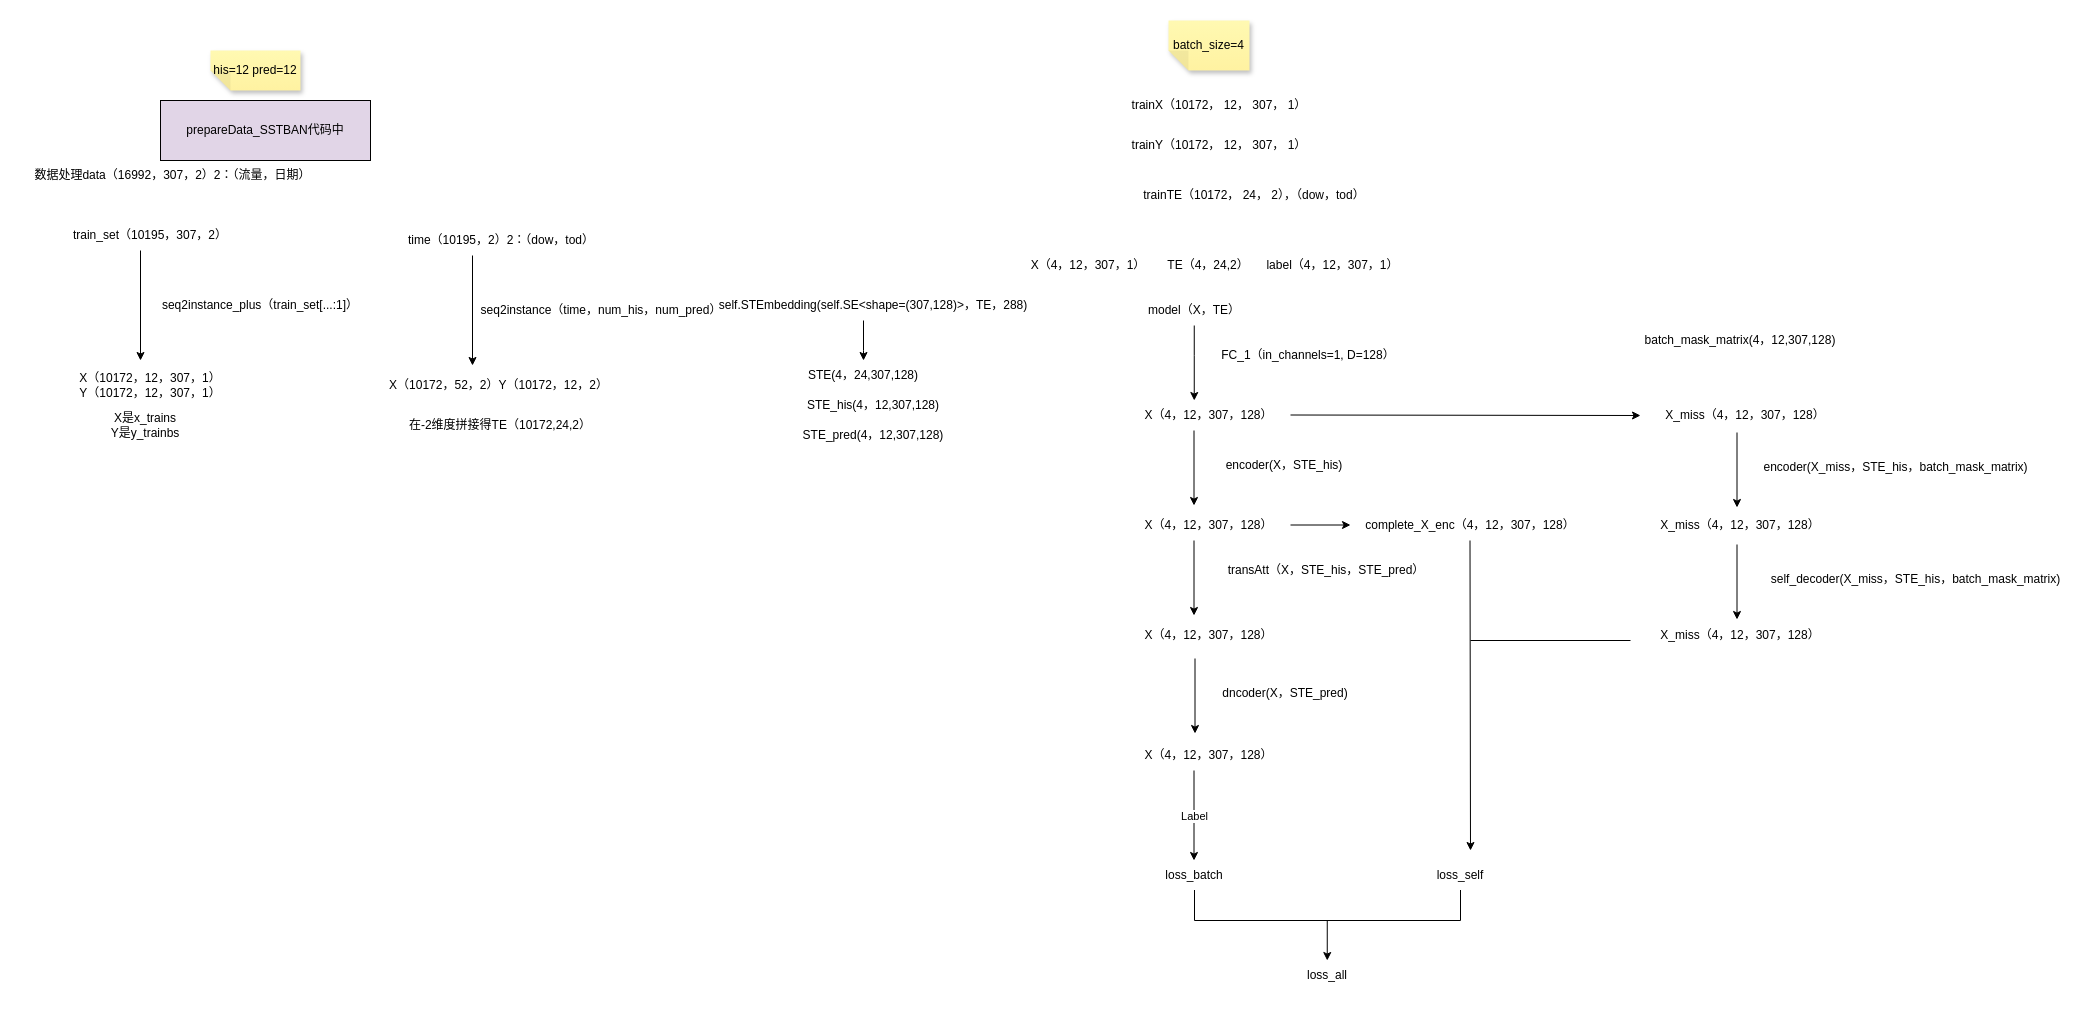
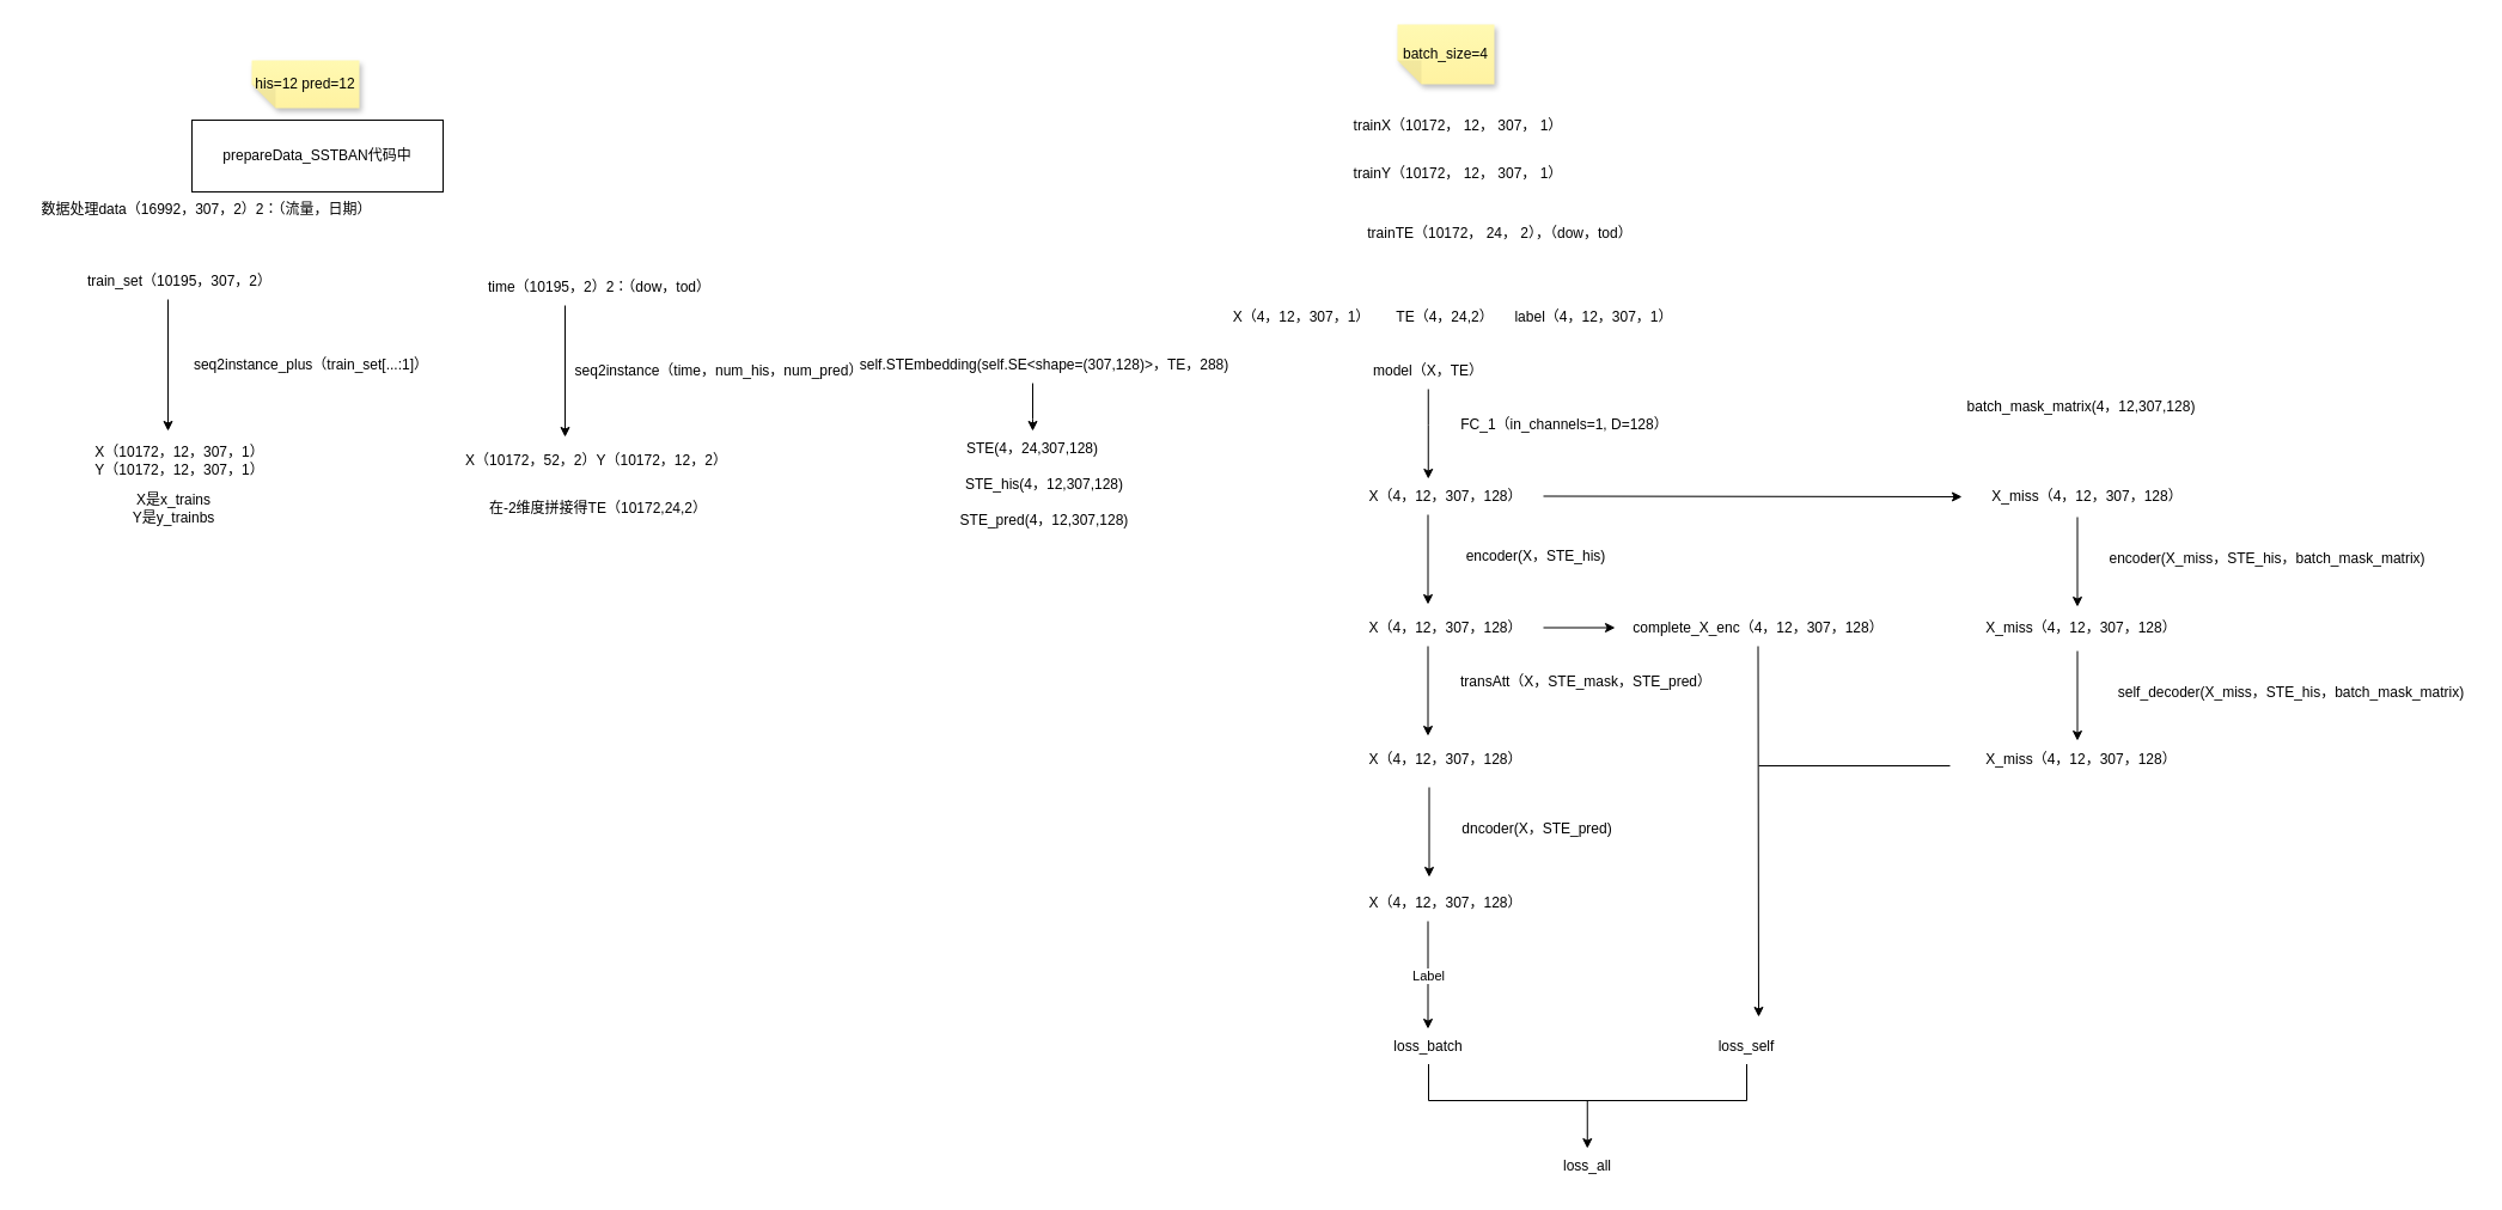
  <mxCell id="0" />
  <mxCell id="1" parent="0" />
  <mxCell id="2" value="his=12 pred=12" style="shape=note;whiteSpace=wrap;html=1;backgroundOutline=1;fontColor=#000000;darkOpacity=0.05;fillColor=#FFF9B2;strokeColor=none;fillStyle=solid;direction=west;gradientDirection=north;gradientColor=#FFF2A1;shadow=1;size=20;pointerEvents=1;" parent="1" vertex="1"><mxGeometry x="210" y="50" width="90" height="40" as="geometry" /></mxCell>
  <mxCell id="3" value="trainX（10172， 12， 307， 1）" style="text;strokeColor=none;align=center;fillColor=none;html=1;verticalAlign=middle;whiteSpace=wrap;rounded=0;" parent="1" vertex="1"><mxGeometry x="1114" y="90" width="210" height="30" as="geometry" /></mxCell>
  <mxCell id="4" value="trainY（10172， 12， 307， 1）" style="text;strokeColor=none;align=center;fillColor=none;html=1;verticalAlign=middle;whiteSpace=wrap;rounded=0;" parent="1" vertex="1"><mxGeometry x="1114" y="130" width="210" height="30" as="geometry" /></mxCell>
  <mxCell id="5" value="trainTE（10172， 24， 2），（dow，tod）" style="text;strokeColor=none;align=center;fillColor=none;html=1;verticalAlign=middle;whiteSpace=wrap;rounded=0;" parent="1" vertex="1"><mxGeometry x="1114" y="180" width="280" height="30" as="geometry" /></mxCell>
  <mxCell id="6" value="数据处理data（16992，307，2）2：（流量，日期）" style="text;strokeColor=none;align=center;fillColor=none;html=1;verticalAlign=middle;whiteSpace=wrap;rounded=0;" parent="1" vertex="1"><mxGeometry x="20" y="160" width="305" height="30" as="geometry" /></mxCell>
  <mxCell id="7" value="train_set（10195，307，2）" style="text;strokeColor=none;align=center;fillColor=none;html=1;verticalAlign=middle;whiteSpace=wrap;rounded=0;" parent="1" vertex="1"><mxGeometry x="70" y="220" width="160" height="30" as="geometry" /></mxCell>
  <mxCell id="8" value="" style="endArrow=classic;html=1;rounded=0;" parent="1" edge="1"><mxGeometry width="50" height="50" relative="1" as="geometry"><mxPoint x="140" y="250" as="sourcePoint" /><mxPoint x="140" y="360" as="targetPoint" /></mxGeometry></mxCell>
  <mxCell id="9" value="seq2instance_plus（train_set[...:1]）" style="text;strokeColor=none;align=center;fillColor=none;html=1;verticalAlign=middle;whiteSpace=wrap;rounded=0;" parent="1" vertex="1"><mxGeometry x="140" y="290" width="240" height="30" as="geometry" /></mxCell>
  <mxCell id="10" value="X（10172，12，307，1）&lt;div&gt;Y（10172，12，307，1）&lt;/div&gt;" style="text;strokeColor=none;align=center;fillColor=none;html=1;verticalAlign=middle;whiteSpace=wrap;rounded=0;" parent="1" vertex="1"><mxGeometry x="50" y="370" width="200" height="30" as="geometry" /></mxCell>
  <mxCell id="11" value="time（10195，2）2：（dow，tod）" style="text;strokeColor=none;align=center;fillColor=none;html=1;verticalAlign=middle;whiteSpace=wrap;rounded=0;" parent="1" vertex="1"><mxGeometry x="402" y="225" width="198" height="30" as="geometry" /></mxCell>
  <mxCell id="12" value="" style="endArrow=classic;html=1;rounded=0;" parent="1" edge="1"><mxGeometry width="50" height="50" relative="1" as="geometry"><mxPoint x="472" y="255" as="sourcePoint" /><mxPoint x="472" y="365" as="targetPoint" /></mxGeometry></mxCell>
  <mxCell id="13" value="seq2instance（time，num_his，num_pred）" style="text;strokeColor=none;align=center;fillColor=none;html=1;verticalAlign=middle;whiteSpace=wrap;rounded=0;" parent="1" vertex="1"><mxGeometry x="472" y="295" width="258" height="30" as="geometry" /></mxCell>
  <mxCell id="14" value="X（10172，52，2）&lt;span style=&quot;background-color: initial;&quot;&gt;Y（10172，12，2）&lt;/span&gt;" style="text;strokeColor=none;align=center;fillColor=none;html=1;verticalAlign=middle;whiteSpace=wrap;rounded=0;" parent="1" vertex="1"><mxGeometry x="357" y="370" width="283" height="30" as="geometry" /></mxCell>
  <mxCell id="15" value="在-2维度拼接得TE（10172,24,2&lt;span style=&quot;background-color: initial;&quot;&gt;）&lt;/span&gt;" style="text;strokeColor=none;align=center;fillColor=none;html=1;verticalAlign=middle;whiteSpace=wrap;rounded=0;" parent="1" vertex="1"><mxGeometry x="400" y="410" width="200" height="30" as="geometry" /></mxCell>
  <mxCell id="16" value="X是x_trains&lt;div&gt;Y是y_trainbs&lt;/div&gt;" style="text;strokeColor=none;align=center;fillColor=none;html=1;verticalAlign=middle;whiteSpace=wrap;rounded=0;" parent="1" vertex="1"><mxGeometry x="90" y="410" width="110" height="30" as="geometry" /></mxCell>
  <mxCell id="17" value="X（4，12，307，1）" style="text;strokeColor=none;align=center;fillColor=none;html=1;verticalAlign=middle;whiteSpace=wrap;rounded=0;" parent="1" vertex="1"><mxGeometry x="1028" y="250" width="120" height="30" as="geometry" /></mxCell>
  <mxCell id="18" value="batch_size=4" style="shape=note;whiteSpace=wrap;html=1;backgroundOutline=1;fontColor=#000000;darkOpacity=0.05;fillColor=#FFF9B2;strokeColor=none;fillStyle=solid;direction=west;gradientDirection=north;gradientColor=#FFF2A1;shadow=1;size=20;pointerEvents=1;" parent="1" vertex="1"><mxGeometry x="1168" y="20" width="81" height="50" as="geometry" /></mxCell>
  <mxCell id="19" value="TE（4，24,2）" style="text;strokeColor=none;align=center;fillColor=none;html=1;verticalAlign=middle;whiteSpace=wrap;rounded=0;" parent="1" vertex="1"><mxGeometry x="1148" y="250" width="120" height="30" as="geometry" /></mxCell>
  <mxCell id="20" value="label（4，12，307，1）" style="text;strokeColor=none;align=center;fillColor=none;html=1;verticalAlign=middle;whiteSpace=wrap;rounded=0;" parent="1" vertex="1"><mxGeometry x="1258" y="250" width="149" height="30" as="geometry" /></mxCell>
  <mxCell id="21" value="" style="endArrow=classic;html=1;rounded=0;" parent="1" edge="1"><mxGeometry width="50" height="50" relative="1" as="geometry"><mxPoint x="1193.76" y="325" as="sourcePoint" /><mxPoint x="1193.76" y="400" as="targetPoint" /><Array as="points"><mxPoint x="1193.76" y="355" /></Array></mxGeometry></mxCell>
  <mxCell id="22" value="model（X，TE）" style="text;strokeColor=none;align=center;fillColor=none;html=1;verticalAlign=middle;whiteSpace=wrap;rounded=0;" parent="1" vertex="1"><mxGeometry x="1139" y="295" width="110" height="30" as="geometry" /></mxCell>
  <mxCell id="23" value="FC_1（in_channels=1, D=128）" style="text;strokeColor=none;align=center;fillColor=none;html=1;verticalAlign=middle;whiteSpace=wrap;rounded=0;" parent="1" vertex="1"><mxGeometry x="1208" y="340" width="200" height="30" as="geometry" /></mxCell>
  <mxCell id="24" value="X（4，12，307，128）" style="text;strokeColor=none;align=center;fillColor=none;html=1;verticalAlign=middle;whiteSpace=wrap;rounded=0;" parent="1" vertex="1"><mxGeometry x="1139" y="400" width="139" height="30" as="geometry" /></mxCell>
  <mxCell id="25" value="self.STEmbedding(self.SE&amp;lt;shape=(307,128)&amp;gt;，TE，288)" style="text;strokeColor=none;align=center;fillColor=none;html=1;verticalAlign=middle;whiteSpace=wrap;rounded=0;" parent="1" vertex="1"><mxGeometry x="703" y="290" width="340" height="30" as="geometry" /></mxCell>
  <mxCell id="26" value="" style="endArrow=classic;html=1;rounded=0;" parent="1" edge="1"><mxGeometry width="50" height="50" relative="1" as="geometry"><mxPoint x="863" y="320" as="sourcePoint" /><mxPoint x="863" y="360" as="targetPoint" /><Array as="points"><mxPoint x="863" y="350" /></Array></mxGeometry></mxCell>
  <mxCell id="27" value="STE(4，24,307,128)" style="text;strokeColor=none;align=center;fillColor=none;html=1;verticalAlign=middle;whiteSpace=wrap;rounded=0;" parent="1" vertex="1"><mxGeometry x="803" y="360" width="120" height="30" as="geometry" /></mxCell>
  <mxCell id="28" value="STE_his(4，12,307,128)" style="text;strokeColor=none;align=center;fillColor=none;html=1;verticalAlign=middle;whiteSpace=wrap;rounded=0;" parent="1" vertex="1"><mxGeometry x="793" y="390" width="160" height="30" as="geometry" /></mxCell>
  <mxCell id="29" value="STE_pred(4，12,307,128)" style="text;strokeColor=none;align=center;fillColor=none;html=1;verticalAlign=middle;whiteSpace=wrap;rounded=0;" parent="1" vertex="1"><mxGeometry x="793" y="420" width="160" height="30" as="geometry" /></mxCell>
  <mxCell id="30" value="batch_mask_matrix(4，12,307,128)" style="text;strokeColor=none;align=center;fillColor=none;html=1;verticalAlign=middle;whiteSpace=wrap;rounded=0;" parent="1" vertex="1"><mxGeometry x="1630" y="325" width="220" height="30" as="geometry" /></mxCell>
  <mxCell id="31" value="" style="endArrow=classic;html=1;rounded=0;" parent="1" edge="1"><mxGeometry width="50" height="50" relative="1" as="geometry"><mxPoint x="1290" y="414.5" as="sourcePoint" /><mxPoint x="1640" y="415" as="targetPoint" /></mxGeometry></mxCell>
  <mxCell id="32" value="X_miss（4，12，307，128）" style="text;strokeColor=none;align=center;fillColor=none;html=1;verticalAlign=middle;whiteSpace=wrap;rounded=0;" parent="1" vertex="1"><mxGeometry x="1650" y="400" width="190" height="30" as="geometry" /></mxCell>
  <mxCell id="33" value="" style="endArrow=classic;html=1;rounded=0;" parent="1" edge="1"><mxGeometry width="50" height="50" relative="1" as="geometry"><mxPoint x="1193.5" y="430" as="sourcePoint" /><mxPoint x="1193.5" y="505" as="targetPoint" /></mxGeometry></mxCell>
  <mxCell id="34" value="encoder(X，STE_his)" style="text;strokeColor=none;align=center;fillColor=none;html=1;verticalAlign=middle;whiteSpace=wrap;rounded=0;" parent="1" vertex="1"><mxGeometry x="1218" y="450" width="132" height="30" as="geometry" /></mxCell>
  <mxCell id="35" value="X（4，12，307，128）" style="text;strokeColor=none;align=center;fillColor=none;html=1;verticalAlign=middle;whiteSpace=wrap;rounded=0;" parent="1" vertex="1"><mxGeometry x="1139" y="510" width="139" height="30" as="geometry" /></mxCell>
  <mxCell id="36" value="" style="endArrow=classic;html=1;rounded=0;" parent="1" edge="1"><mxGeometry width="50" height="50" relative="1" as="geometry"><mxPoint x="1290" y="524.5" as="sourcePoint" /><mxPoint x="1350" y="524.5" as="targetPoint" /></mxGeometry></mxCell>
  <mxCell id="37" value="complete_X_enc（4，12，307，128）" style="text;strokeColor=none;align=center;fillColor=none;html=1;verticalAlign=middle;whiteSpace=wrap;rounded=0;" parent="1" vertex="1"><mxGeometry x="1350" y="510" width="240" height="30" as="geometry" /></mxCell>
  <mxCell id="38" value="" style="endArrow=classic;html=1;rounded=0;" parent="1" edge="1"><mxGeometry width="50" height="50" relative="1" as="geometry"><mxPoint x="1193.5" y="540" as="sourcePoint" /><mxPoint x="1193.5" y="615" as="targetPoint" /></mxGeometry></mxCell>
- <mxCell id="39" value="transAtt（X，STE_his，STE_pred）" style="text;strokeColor=none;align=center;fillColor=none;html=1;verticalAlign=middle;whiteSpace=wrap;rounded=0;" parent="1" vertex="1"><mxGeometry x="1208" y="555" width="236" height="30" as="geometry" /></mxCell>
+ <mxCell id="39" value="transAtt（X，STE_mask，STE_pred）" style="text;strokeColor=none;align=center;fillColor=none;html=1;verticalAlign=middle;whiteSpace=wrap;rounded=0;" parent="1" vertex="1"><mxGeometry x="1208" y="555" width="236" height="30" as="geometry" /></mxCell>
  <mxCell id="40" value="X（4，12，307，128）" style="text;strokeColor=none;align=center;fillColor=none;html=1;verticalAlign=middle;whiteSpace=wrap;rounded=0;" parent="1" vertex="1"><mxGeometry x="1138.5" y="620" width="139" height="30" as="geometry" /></mxCell>
  <mxCell id="41" value="" style="endArrow=classic;html=1;rounded=0;" parent="1" edge="1"><mxGeometry width="50" height="50" relative="1" as="geometry"><mxPoint x="1194.5" y="658" as="sourcePoint" /><mxPoint x="1194.5" y="733" as="targetPoint" /></mxGeometry></mxCell>
  <mxCell id="42" value="dncoder(X，STE_pred)" style="text;strokeColor=none;align=center;fillColor=none;html=1;verticalAlign=middle;whiteSpace=wrap;rounded=0;" parent="1" vertex="1"><mxGeometry x="1219" y="678" width="132" height="30" as="geometry" /></mxCell>
  <mxCell id="43" value="X（4，12，307，128）" style="text;strokeColor=none;align=center;fillColor=none;html=1;verticalAlign=middle;whiteSpace=wrap;rounded=0;" parent="1" vertex="1"><mxGeometry x="1138.5" y="740" width="139" height="30" as="geometry" /></mxCell>
  <mxCell id="44" value="" style="endArrow=classic;html=1;rounded=0;" parent="1" edge="1"><mxGeometry width="50" height="50" relative="1" as="geometry"><mxPoint x="1736.5" y="432" as="sourcePoint" /><mxPoint x="1736.5" y="507" as="targetPoint" /></mxGeometry></mxCell>
  <mxCell id="45" value="encoder(X_miss，STE_his，batch_mask_matrix)" style="text;strokeColor=none;align=center;fillColor=none;html=1;verticalAlign=middle;whiteSpace=wrap;rounded=0;" parent="1" vertex="1"><mxGeometry x="1761" y="452" width="269" height="30" as="geometry" /></mxCell>
  <mxCell id="46" value="X_miss（4，12，307，128）" style="text;strokeColor=none;align=center;fillColor=none;html=1;verticalAlign=middle;whiteSpace=wrap;rounded=0;" parent="1" vertex="1"><mxGeometry x="1645" y="510" width="190" height="30" as="geometry" /></mxCell>
  <mxCell id="47" value="" style="endArrow=classic;html=1;rounded=0;" parent="1" edge="1"><mxGeometry width="50" height="50" relative="1" as="geometry"><mxPoint x="1736.5" y="544" as="sourcePoint" /><mxPoint x="1736.5" y="619" as="targetPoint" /></mxGeometry></mxCell>
  <mxCell id="48" value="self_decoder(X_miss，STE_his，batch_mask_matrix)" style="text;strokeColor=none;align=center;fillColor=none;html=1;verticalAlign=middle;whiteSpace=wrap;rounded=0;" parent="1" vertex="1"><mxGeometry x="1761" y="564" width="309" height="30" as="geometry" /></mxCell>
  <mxCell id="49" value="X_miss（4，12，307，128）" style="text;strokeColor=none;align=center;fillColor=none;html=1;verticalAlign=middle;whiteSpace=wrap;rounded=0;" parent="1" vertex="1"><mxGeometry x="1645" y="620" width="190" height="30" as="geometry" /></mxCell>
  <mxCell id="50" value="" style="endArrow=classic;html=1;rounded=0;" parent="1" edge="1"><mxGeometry width="50" height="50" relative="1" as="geometry"><mxPoint x="1469.5" y="540" as="sourcePoint" /><mxPoint x="1470" y="850" as="targetPoint" /></mxGeometry></mxCell>
  <mxCell id="51" value="" style="endArrow=none;html=1;rounded=0;" parent="1" edge="1"><mxGeometry width="50" height="50" relative="1" as="geometry"><mxPoint x="1470" y="640" as="sourcePoint" /><mxPoint x="1630" y="640" as="targetPoint" /></mxGeometry></mxCell>
  <mxCell id="52" value="loss_self" style="text;strokeColor=none;align=center;fillColor=none;html=1;verticalAlign=middle;whiteSpace=wrap;rounded=0;" parent="1" vertex="1"><mxGeometry x="1430" y="860" width="60" height="30" as="geometry" /></mxCell>
  <mxCell id="53" value="" style="endArrow=classic;html=1;rounded=0;" parent="1" edge="1"><mxGeometry relative="1" as="geometry"><mxPoint x="1193.5" y="770" as="sourcePoint" /><mxPoint x="1193.5" y="860" as="targetPoint" /></mxGeometry></mxCell>
  <mxCell id="54" value="Label" style="edgeLabel;resizable=0;html=1;;align=center;verticalAlign=middle;" parent="53" connectable="0" vertex="1"><mxGeometry relative="1" as="geometry" /></mxCell>
  <mxCell id="55" value="loss_batch" style="text;strokeColor=none;align=center;fillColor=none;html=1;verticalAlign=middle;whiteSpace=wrap;rounded=0;" parent="1" vertex="1"><mxGeometry x="1164" y="860" width="60" height="30" as="geometry" /></mxCell>
  <mxCell id="56" value="" style="shape=partialRectangle;whiteSpace=wrap;html=1;bottom=1;right=1;left=1;top=0;fillColor=none;routingCenterX=-0.5;" parent="1" vertex="1"><mxGeometry x="1194" y="890" width="266" height="30" as="geometry" /></mxCell>
  <mxCell id="57" value="" style="endArrow=classic;html=1;rounded=0;" parent="1" edge="1"><mxGeometry width="50" height="50" relative="1" as="geometry"><mxPoint x="1326.76" y="920" as="sourcePoint" /><mxPoint x="1326.76" y="960" as="targetPoint" /></mxGeometry></mxCell>
  <mxCell id="58" value="loss_all" style="text;strokeColor=none;align=center;fillColor=none;html=1;verticalAlign=middle;whiteSpace=wrap;rounded=0;" parent="1" vertex="1"><mxGeometry x="1297" y="960" width="60" height="30" as="geometry" /></mxCell>
- <mxCell id="59" value="prepareData_SSTBAN代码中" style="rounded=0;whiteSpace=wrap;html=1;fillColor=#e1d5e7;" vertex="1" parent="1"><mxGeometry x="160" y="100" width="210" height="60" as="geometry" /></mxCell>
+ <mxCell id="59" value="prepareData_SSTBAN代码中" style="rounded=0;whiteSpace=wrap;html=1;" vertex="1" parent="1"><mxGeometry x="160" y="100" width="210" height="60" as="geometry" /></mxCell>
